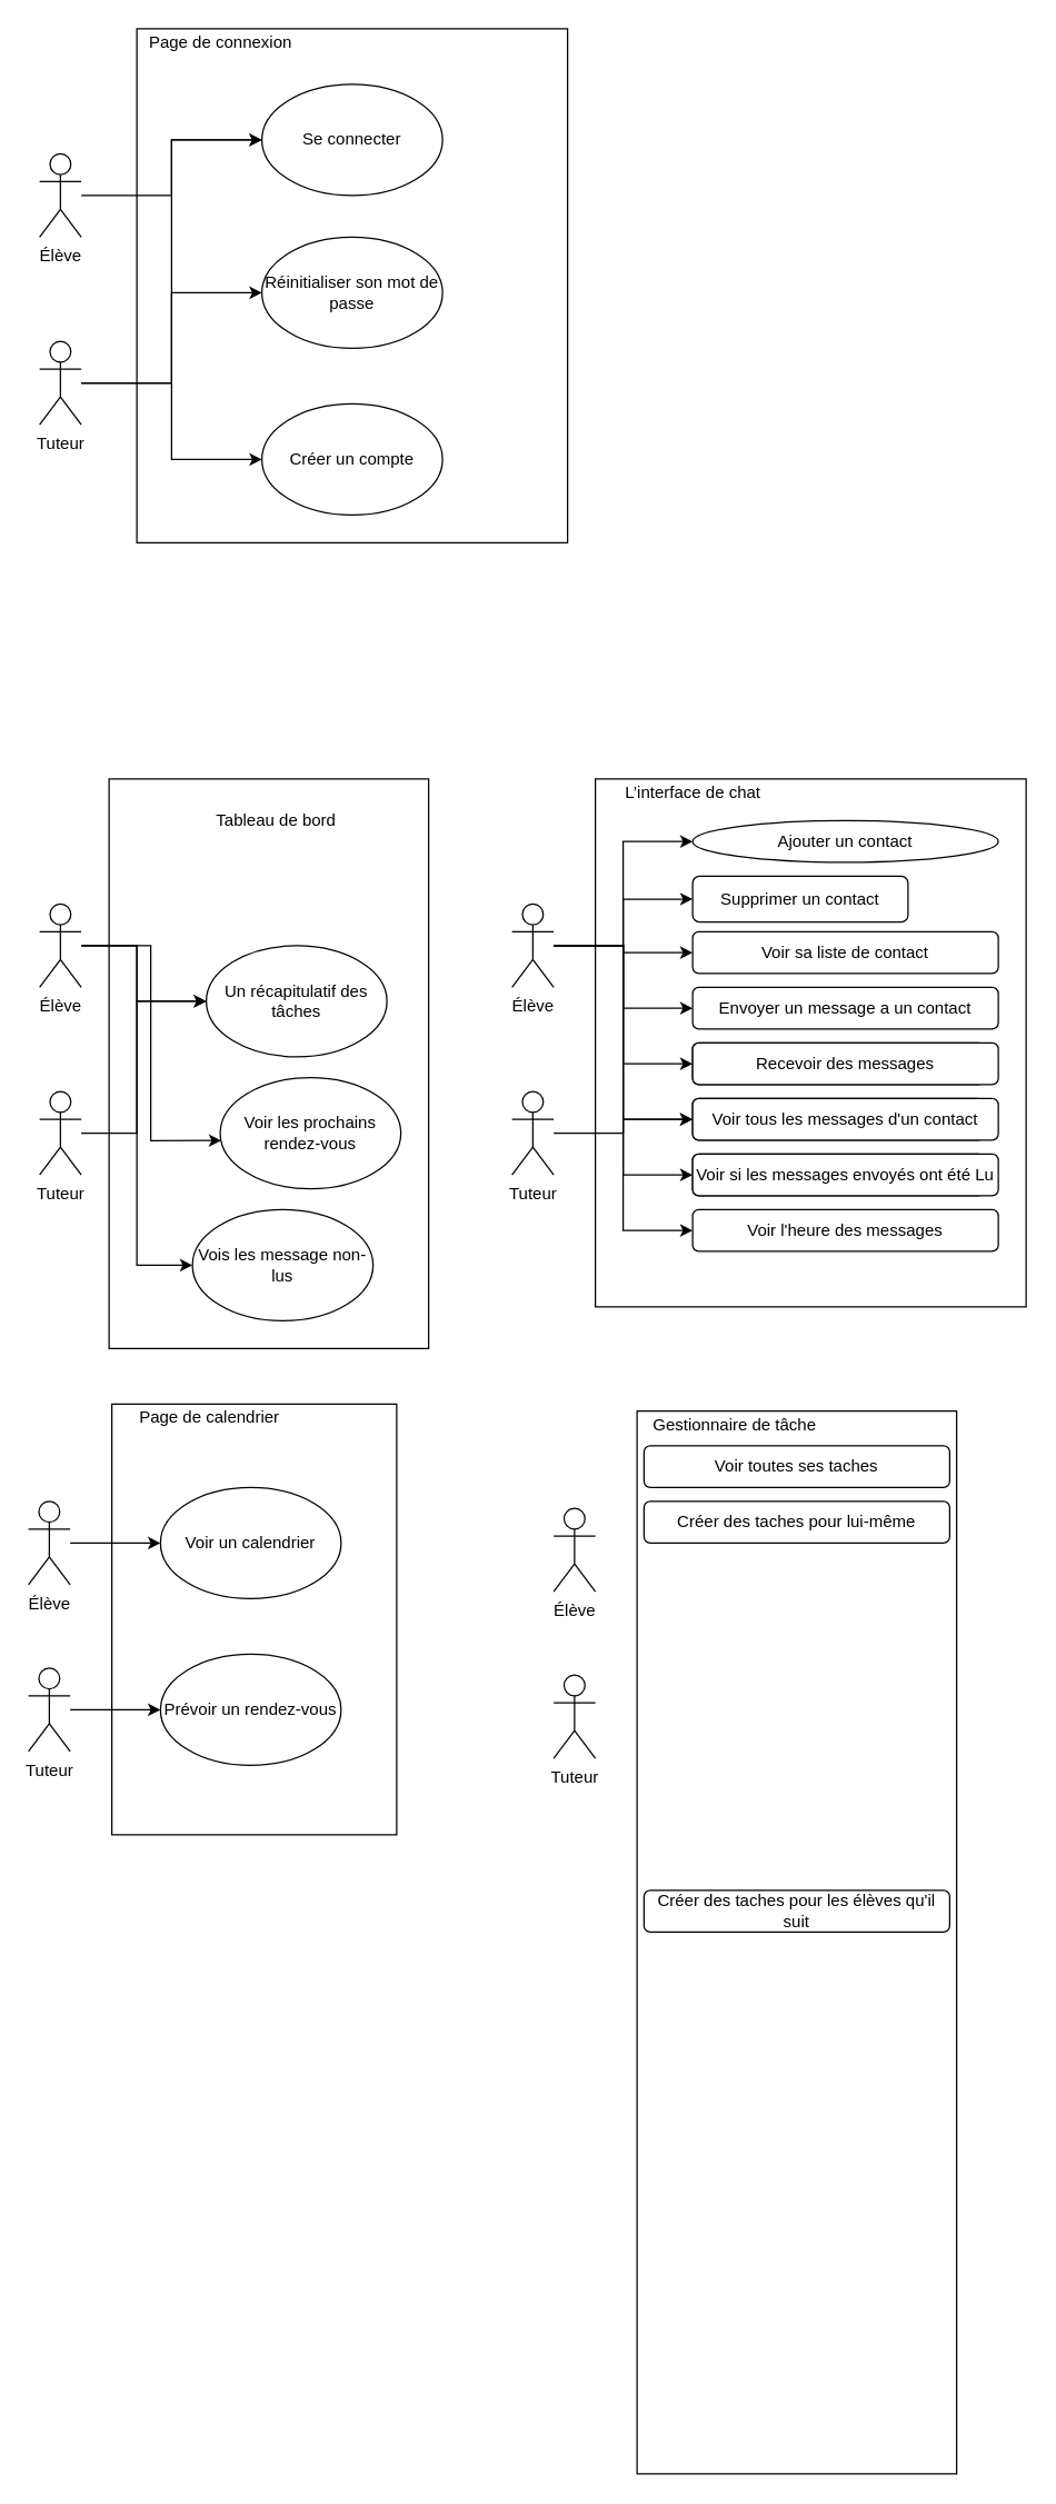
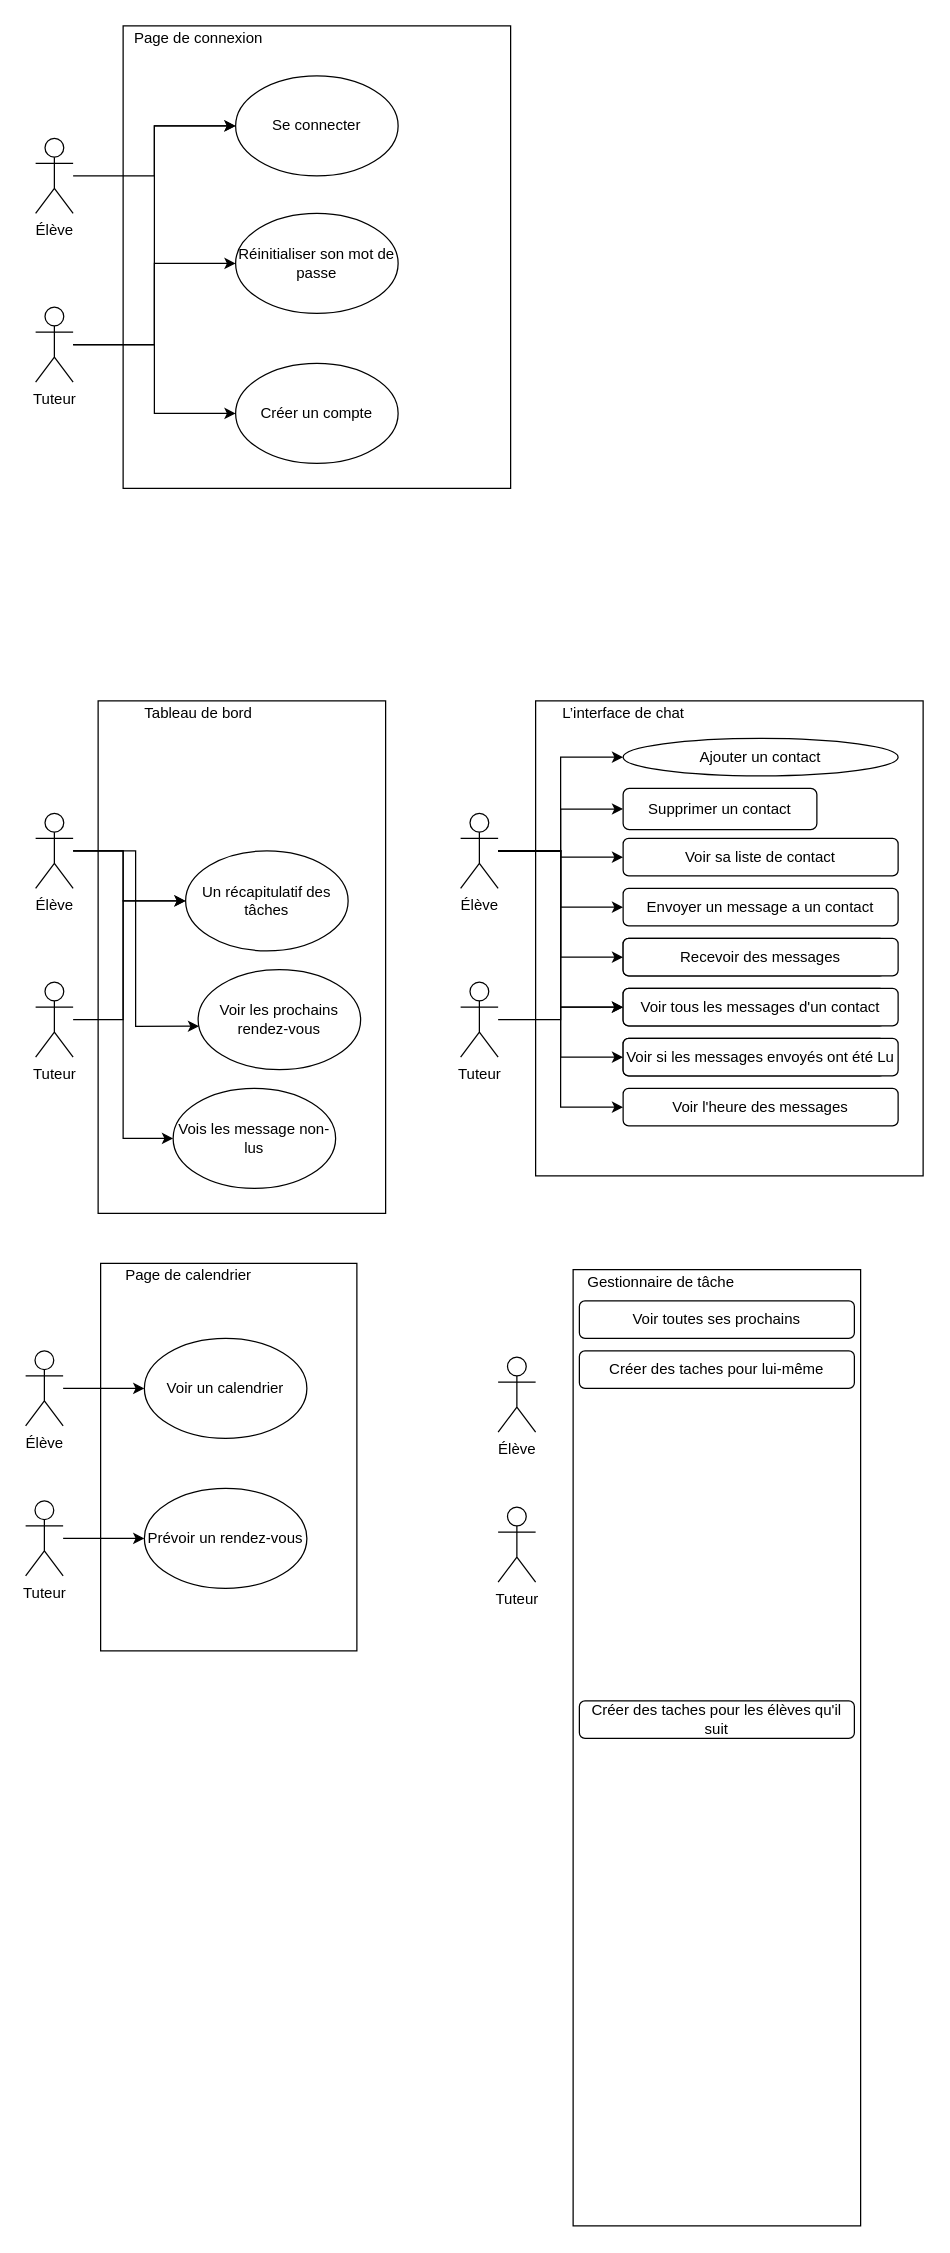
  <mxCell id="0" />
  <mxCell id="1" parent="0" />
  <mxCell id="2" value="" style="rounded=0;whiteSpace=wrap;html=1;align=left;" parent="1" vertex="1"><mxGeometry x="98" y="20" width="310" height="370" as="geometry" /></mxCell>
  <mxCell id="3" style="edgeStyle=orthogonalEdgeStyle;rounded=0;orthogonalLoop=1;jettySize=auto;html=1;" parent="1" source="4" target="9" edge="1"><mxGeometry relative="1" as="geometry" /></mxCell>
  <mxCell id="4" value="Élève" style="shape=umlActor;verticalLabelPosition=bottom;verticalAlign=top;html=1;outlineConnect=0;" parent="1" vertex="1"><mxGeometry x="28" y="110" width="30" height="60" as="geometry" /></mxCell>
  <mxCell id="5" style="edgeStyle=orthogonalEdgeStyle;rounded=0;orthogonalLoop=1;jettySize=auto;html=1;" parent="1" source="8" target="11" edge="1"><mxGeometry relative="1" as="geometry" /></mxCell>
  <mxCell id="6" style="edgeStyle=orthogonalEdgeStyle;rounded=0;orthogonalLoop=1;jettySize=auto;html=1;" parent="1" source="8" target="10" edge="1"><mxGeometry relative="1" as="geometry" /></mxCell>
  <mxCell id="7" style="edgeStyle=orthogonalEdgeStyle;rounded=0;orthogonalLoop=1;jettySize=auto;html=1;entryX=0;entryY=0.5;entryDx=0;entryDy=0;" parent="1" source="8" target="9" edge="1"><mxGeometry relative="1" as="geometry" /></mxCell>
  <mxCell id="8" value="Tuteur" style="shape=umlActor;verticalLabelPosition=bottom;verticalAlign=top;html=1;outlineConnect=0;" parent="1" vertex="1"><mxGeometry x="28" y="245" width="30" height="60" as="geometry" /></mxCell>
  <mxCell id="9" value="Se connecter" style="ellipse;whiteSpace=wrap;html=1;" parent="1" vertex="1"><mxGeometry x="188" y="60" width="130" height="80" as="geometry" /></mxCell>
  <mxCell id="10" value="Réinitialiser son mot de passe" style="ellipse;whiteSpace=wrap;html=1;" parent="1" vertex="1"><mxGeometry x="188" y="170" width="130" height="80" as="geometry" /></mxCell>
  <mxCell id="11" value="Créer un compte" style="ellipse;whiteSpace=wrap;html=1;" parent="1" vertex="1"><mxGeometry x="188" y="290" width="130" height="80" as="geometry" /></mxCell>
  <mxCell id="12" value="Page de connexion" style="text;html=1;align=center;verticalAlign=middle;resizable=0;points=[];autosize=1;strokeColor=none;fillColor=none;" parent="1" vertex="1"><mxGeometry x="98" y="20" width="120" height="20" as="geometry" /></mxCell>
  <mxCell id="13" value="" style="rounded=0;whiteSpace=wrap;html=1;align=left;" parent="1" vertex="1"><mxGeometry x="78" y="560" width="230" height="410" as="geometry" /></mxCell>
  <mxCell id="14" style="edgeStyle=orthogonalEdgeStyle;rounded=0;orthogonalLoop=1;jettySize=auto;html=1;fontFamily=Helvetica;fontSize=12;" parent="1" source="17" target="21" edge="1"><mxGeometry relative="1" as="geometry"><Array as="points"><mxPoint x="98" y="680" /><mxPoint x="98" y="720" /></Array></mxGeometry></mxCell>
  <mxCell id="15" style="edgeStyle=orthogonalEdgeStyle;rounded=0;orthogonalLoop=1;jettySize=auto;html=1;entryX=0.006;entryY=0.566;entryDx=0;entryDy=0;entryPerimeter=0;fontFamily=Helvetica;fontSize=12;" parent="1" source="17" target="22" edge="1"><mxGeometry relative="1" as="geometry" /></mxCell>
  <mxCell id="16" style="edgeStyle=orthogonalEdgeStyle;rounded=0;orthogonalLoop=1;jettySize=auto;html=1;entryX=0;entryY=0.5;entryDx=0;entryDy=0;fontFamily=Helvetica;fontSize=12;" parent="1" source="17" target="23" edge="1"><mxGeometry relative="1" as="geometry" /></mxCell>
  <mxCell id="17" value="Élève" style="shape=umlActor;verticalLabelPosition=bottom;verticalAlign=top;html=1;outlineConnect=0;" parent="1" vertex="1"><mxGeometry x="28" y="650" width="30" height="60" as="geometry" /></mxCell>
  <mxCell id="18" style="edgeStyle=orthogonalEdgeStyle;rounded=0;orthogonalLoop=1;jettySize=auto;html=1;entryX=0;entryY=0.5;entryDx=0;entryDy=0;fontFamily=Helvetica;fontSize=12;" parent="1" source="19" target="21" edge="1"><mxGeometry relative="1" as="geometry"><Array as="points"><mxPoint x="98" y="815" /><mxPoint x="98" y="720" /></Array></mxGeometry></mxCell>
  <mxCell id="19" value="Tuteur" style="shape=umlActor;verticalLabelPosition=bottom;verticalAlign=top;html=1;outlineConnect=0;" parent="1" vertex="1"><mxGeometry x="28" y="785" width="30" height="60" as="geometry" /></mxCell>
- <mxCell id="20" value="Tableau de bord" style="text;html=1;align=center;verticalAlign=middle;resizable=0;points=[];autosize=1;strokeColor=none;fillColor=none;" parent="1" vertex="1"><mxGeometry x="148" y="580" width="100" height="20" as="geometry" /></mxCell>
+ <mxCell id="20" value="Tableau de bord" style="text;html=1;align=center;verticalAlign=middle;resizable=0;points=[];autosize=1;strokeColor=none;fillColor=none;" parent="1" vertex="1"><mxGeometry x="108" y="560" width="100" height="20" as="geometry" /></mxCell>
  <mxCell id="21" value="&lt;p&gt;&lt;span style=&quot;left: 180.151px ; top: 750.478px ; transform: scalex(1.12)&quot; dir=&quot;ltr&quot;&gt;&lt;font style=&quot;font-size: 12px&quot;&gt;Un récapitulatif des tâches&lt;/font&gt;&lt;/span&gt;&lt;/p&gt;" style="ellipse;whiteSpace=wrap;html=1;" parent="1" vertex="1"><mxGeometry x="148" y="680" width="130" height="80" as="geometry" /></mxCell>
  <mxCell id="22" value="Voir les prochains rendez-vous" style="ellipse;whiteSpace=wrap;html=1;" parent="1" vertex="1"><mxGeometry x="158" y="775" width="130" height="80" as="geometry" /></mxCell>
  <mxCell id="23" value="Vois les message non-lus" style="ellipse;whiteSpace=wrap;html=1;" parent="1" vertex="1"><mxGeometry x="138" y="870" width="130" height="80" as="geometry" /></mxCell>
  <mxCell id="24" value="" style="rounded=0;whiteSpace=wrap;html=1;align=left;" parent="1" vertex="1"><mxGeometry x="428" y="560" width="310" height="380" as="geometry" /></mxCell>
  <mxCell id="25" style="edgeStyle=orthogonalEdgeStyle;rounded=0;orthogonalLoop=1;jettySize=auto;html=1;entryX=0;entryY=0.5;entryDx=0;entryDy=0;fontFamily=Helvetica;fontSize=12;strokeColor=#000000;" parent="1" source="33" target="37" edge="1"><mxGeometry relative="1" as="geometry" /></mxCell>
  <mxCell id="26" style="edgeStyle=orthogonalEdgeStyle;rounded=0;orthogonalLoop=1;jettySize=auto;html=1;fontFamily=Helvetica;fontSize=12;strokeColor=#000000;" parent="1" source="33" target="38" edge="1"><mxGeometry relative="1" as="geometry" /></mxCell>
  <mxCell id="27" style="edgeStyle=orthogonalEdgeStyle;rounded=0;orthogonalLoop=1;jettySize=auto;html=1;fontFamily=Helvetica;fontSize=12;strokeColor=#000000;" parent="1" source="33" target="40" edge="1"><mxGeometry relative="1" as="geometry" /></mxCell>
  <mxCell id="28" style="edgeStyle=orthogonalEdgeStyle;rounded=0;orthogonalLoop=1;jettySize=auto;html=1;entryX=0;entryY=0.5;entryDx=0;entryDy=0;fontFamily=Helvetica;fontSize=12;strokeColor=#000000;" parent="1" source="33" target="39" edge="1"><mxGeometry relative="1" as="geometry" /></mxCell>
  <mxCell id="29" style="edgeStyle=orthogonalEdgeStyle;rounded=0;orthogonalLoop=1;jettySize=auto;html=1;entryX=0;entryY=0.5;entryDx=0;entryDy=0;fontFamily=Helvetica;fontSize=12;strokeColor=#000000;" parent="1" source="33" target="46" edge="1"><mxGeometry relative="1" as="geometry" /></mxCell>
  <mxCell id="30" style="edgeStyle=orthogonalEdgeStyle;rounded=0;orthogonalLoop=1;jettySize=auto;html=1;entryX=0;entryY=0.5;entryDx=0;entryDy=0;fontFamily=Helvetica;fontSize=12;strokeColor=#000000;" parent="1" source="33" target="45" edge="1"><mxGeometry relative="1" as="geometry" /></mxCell>
  <mxCell id="31" style="edgeStyle=orthogonalEdgeStyle;rounded=0;orthogonalLoop=1;jettySize=auto;html=1;entryX=0;entryY=0.5;entryDx=0;entryDy=0;fontFamily=Helvetica;fontSize=12;strokeColor=#000000;" parent="1" source="33" target="44" edge="1"><mxGeometry relative="1" as="geometry" /></mxCell>
  <mxCell id="32" style="edgeStyle=orthogonalEdgeStyle;rounded=0;orthogonalLoop=1;jettySize=auto;html=1;entryX=0;entryY=0.5;entryDx=0;entryDy=0;fontFamily=Helvetica;fontSize=12;strokeColor=#000000;" parent="1" source="33" target="47" edge="1"><mxGeometry relative="1" as="geometry" /></mxCell>
  <mxCell id="33" value="Élève" style="shape=umlActor;verticalLabelPosition=bottom;verticalAlign=top;html=1;outlineConnect=0;" parent="1" vertex="1"><mxGeometry x="368" y="650" width="30" height="60" as="geometry" /></mxCell>
  <mxCell id="34" style="edgeStyle=orthogonalEdgeStyle;rounded=0;orthogonalLoop=1;jettySize=auto;html=1;fontFamily=Helvetica;fontSize=12;strokeColor=#000000;" parent="1" source="35" target="45" edge="1"><mxGeometry relative="1" as="geometry" /></mxCell>
  <mxCell id="35" value="Tuteur" style="shape=umlActor;verticalLabelPosition=bottom;verticalAlign=top;html=1;outlineConnect=0;" parent="1" vertex="1"><mxGeometry x="368" y="785" width="30" height="60" as="geometry" /></mxCell>
  <mxCell id="36" value="&lt;p&gt;&lt;span style=&quot;left: 112.897px ; top: 659.358px ; transform: scalex(1.14)&quot; dir=&quot;ltr&quot;&gt;&lt;font style=&quot;font-size: 12px&quot;&gt;L’interface de chat&lt;/font&gt;&lt;/span&gt;&lt;/p&gt;" style="text;html=1;align=center;verticalAlign=middle;resizable=0;points=[];autosize=1;strokeColor=none;fillColor=none;" parent="1" vertex="1"><mxGeometry x="443" y="550" width="110" height="40" as="geometry" /></mxCell>
  <mxCell id="37" value="&lt;span&gt;Ajouter un contact&lt;/span&gt;" style="ellipse;whiteSpace=wrap;html=1;fontFamily=Helvetica;fontSize=12;" parent="1" vertex="1"><mxGeometry x="498" y="590" width="220" height="30" as="geometry" /></mxCell>
  <mxCell id="38" value="Supprimer un contact" style="rounded=1;whiteSpace=wrap;html=1;fontFamily=Helvetica;fontSize=12;" parent="1" vertex="1"><mxGeometry x="498" y="630" width="155" height="33" as="geometry" /></mxCell>
  <mxCell id="39" value="Envoyer un message a un contact" style="rounded=1;whiteSpace=wrap;html=1;fontFamily=Helvetica;fontSize=12;" parent="1" vertex="1"><mxGeometry x="498" y="710" width="220" height="30" as="geometry" /></mxCell>
  <mxCell id="40" value="Voir sa liste de contact" style="rounded=1;whiteSpace=wrap;html=1;fontFamily=Helvetica;fontSize=12;" parent="1" vertex="1"><mxGeometry x="498" y="670" width="220" height="30" as="geometry" /></mxCell>
  <mxCell id="41" value="Recevoir des messages" style="rounded=1;whiteSpace=wrap;html=1;fontFamily=Helvetica;fontSize=12;" parent="1" vertex="1"><mxGeometry x="498" y="750" width="210" height="30" as="geometry" /></mxCell>
  <mxCell id="42" value="Voir tous les messages d'un contact" style="rounded=1;whiteSpace=wrap;html=1;fontFamily=Helvetica;fontSize=12;" parent="1" vertex="1"><mxGeometry x="498" y="790" width="210" height="30" as="geometry" /></mxCell>
  <mxCell id="43" value="Voir si les messages envoyés ont été Lu" style="rounded=1;whiteSpace=wrap;html=1;fontFamily=Helvetica;fontSize=12;" parent="1" vertex="1"><mxGeometry x="498" y="830" width="210" height="30" as="geometry" /></mxCell>
  <mxCell id="44" value="Voir si les messages envoyés ont été Lu" style="rounded=1;whiteSpace=wrap;html=1;fontFamily=Helvetica;fontSize=12;" parent="1" vertex="1"><mxGeometry x="498" y="830" width="220" height="30" as="geometry" /></mxCell>
  <mxCell id="45" value="Voir tous les messages d'un contact" style="rounded=1;whiteSpace=wrap;html=1;fontFamily=Helvetica;fontSize=12;" parent="1" vertex="1"><mxGeometry x="498" y="790" width="220" height="30" as="geometry" /></mxCell>
  <mxCell id="46" value="Recevoir des messages" style="rounded=1;whiteSpace=wrap;html=1;fontFamily=Helvetica;fontSize=12;" parent="1" vertex="1"><mxGeometry x="498" y="750" width="220" height="30" as="geometry" /></mxCell>
  <mxCell id="47" value="Voir l'heure des messages" style="rounded=1;whiteSpace=wrap;html=1;fontFamily=Helvetica;fontSize=12;" parent="1" vertex="1"><mxGeometry x="498" y="870" width="220" height="30" as="geometry" /></mxCell>
  <mxCell id="48" value="" style="rounded=0;whiteSpace=wrap;html=1;align=left;" parent="1" vertex="1"><mxGeometry x="80" y="1010" width="205" height="310" as="geometry" /></mxCell>
  <mxCell id="49" style="edgeStyle=orthogonalEdgeStyle;rounded=0;orthogonalLoop=1;jettySize=auto;html=1;fontFamily=Helvetica;fontSize=12;strokeColor=#000000;" parent="1" source="50" target="54" edge="1"><mxGeometry relative="1" as="geometry" /></mxCell>
  <mxCell id="50" value="Élève" style="shape=umlActor;verticalLabelPosition=bottom;verticalAlign=top;html=1;outlineConnect=0;" parent="1" vertex="1"><mxGeometry x="20" y="1080" width="30" height="60" as="geometry" /></mxCell>
  <mxCell id="51" style="edgeStyle=orthogonalEdgeStyle;rounded=0;orthogonalLoop=1;jettySize=auto;html=1;fontFamily=Helvetica;fontSize=12;strokeColor=#000000;" parent="1" source="52" target="55" edge="1"><mxGeometry relative="1" as="geometry" /></mxCell>
  <mxCell id="52" value="Tuteur" style="shape=umlActor;verticalLabelPosition=bottom;verticalAlign=top;html=1;outlineConnect=0;" parent="1" vertex="1"><mxGeometry x="20" y="1200" width="30" height="60" as="geometry" /></mxCell>
  <mxCell id="53" value="&lt;p&gt;&lt;span style=&quot;left: 112.897px ; top: 659.358px ; transform: scalex(1.14)&quot; dir=&quot;ltr&quot;&gt;&lt;font style=&quot;font-size: 12px&quot;&gt;Pag&lt;/font&gt;&lt;/span&gt;&lt;span&gt;e de calendrier&lt;/span&gt;&lt;/p&gt;" style="text;html=1;align=center;verticalAlign=middle;resizable=0;points=[];autosize=1;strokeColor=none;fillColor=none;" parent="1" vertex="1"><mxGeometry x="90" y="1000" width="120" height="40" as="geometry" /></mxCell>
  <mxCell id="54" value="Voir un calendrier" style="ellipse;whiteSpace=wrap;html=1;" parent="1" vertex="1"><mxGeometry x="115" y="1070" width="130" height="80" as="geometry" /></mxCell>
  <mxCell id="55" value="Prévoir un rendez-vous" style="ellipse;whiteSpace=wrap;html=1;" parent="1" vertex="1"><mxGeometry x="115" y="1190" width="130" height="80" as="geometry" /></mxCell>
  <mxCell id="56" value="" style="rounded=0;whiteSpace=wrap;html=1;align=left;" parent="1" vertex="1"><mxGeometry x="458" y="1015" width="230" height="765" as="geometry" /></mxCell>
  <mxCell id="57" value="Élève" style="shape=umlActor;verticalLabelPosition=bottom;verticalAlign=top;html=1;outlineConnect=0;" parent="1" vertex="1"><mxGeometry x="398" y="1085" width="30" height="60" as="geometry" /></mxCell>
  <mxCell id="58" value="Tuteur" style="shape=umlActor;verticalLabelPosition=bottom;verticalAlign=top;html=1;outlineConnect=0;" parent="1" vertex="1"><mxGeometry x="398" y="1205" width="30" height="60" as="geometry" /></mxCell>
  <mxCell id="59" value="&lt;p&gt;Gestionnaire de tâche&lt;/p&gt;" style="text;html=1;align=center;verticalAlign=middle;resizable=0;points=[];autosize=1;strokeColor=none;fillColor=none;" parent="1" vertex="1"><mxGeometry x="463" y="1005" width="130" height="40" as="geometry" /></mxCell>
- <mxCell id="60" value="Voir toutes ses taches" style="rounded=1;whiteSpace=wrap;html=1;fontFamily=Helvetica;fontSize=12;" vertex="1" parent="1"><mxGeometry x="463" y="1040" width="220" height="30" as="geometry" /></mxCell>
+ <mxCell id="60" value="Voir toutes ses prochains" style="rounded=1;whiteSpace=wrap;html=1;fontFamily=Helvetica;fontSize=12;" vertex="1" parent="1"><mxGeometry x="463" y="1040" width="220" height="30" as="geometry" /></mxCell>
  <mxCell id="61" value="Créer des taches pour les élèves qu'il suit" style="rounded=1;whiteSpace=wrap;html=1;fontFamily=Helvetica;fontSize=12;" vertex="1" parent="1"><mxGeometry x="463" y="1360" width="220" height="30" as="geometry" /></mxCell>
  <mxCell id="62" value="Créer des taches pour lui-même" style="rounded=1;whiteSpace=wrap;html=1;fontFamily=Helvetica;fontSize=12;" vertex="1" parent="1"><mxGeometry x="463" y="1080" width="220" height="30" as="geometry" /></mxCell>
